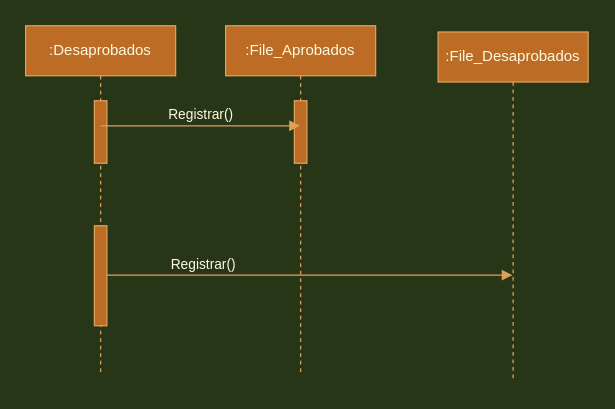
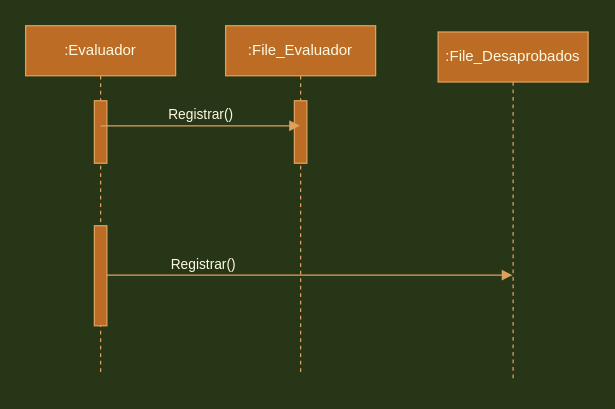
  <mxCell id="0" />
  <mxCell id="1" parent="0" />
  <mxCell id="2" value=":File_Desaprobados" style="shape=umlLifeline;perimeter=lifelinePerimeter;whiteSpace=wrap;html=1;container=1;collapsible=0;recursiveResize=0;outlineConnect=0;rounded=0;sketch=0;fontColor=#FEFAE0;strokeColor=#DDA15E;fillColor=#BC6C25;" vertex="1" parent="1"><mxGeometry x="350" y="25" width="120" height="280" as="geometry" /></mxCell>
- <mxCell id="3" value=":File_Aprobados" style="shape=umlLifeline;perimeter=lifelinePerimeter;whiteSpace=wrap;html=1;container=1;collapsible=0;recursiveResize=0;outlineConnect=0;rounded=0;sketch=0;fontColor=#FEFAE0;strokeColor=#DDA15E;fillColor=#BC6C25;" vertex="1" parent="1"><mxGeometry x="180" y="20" width="120" height="280" as="geometry" /></mxCell>
+ <mxCell id="3" value=":File_Evaluador" style="shape=umlLifeline;perimeter=lifelinePerimeter;whiteSpace=wrap;html=1;container=1;collapsible=0;recursiveResize=0;outlineConnect=0;rounded=0;sketch=0;fontColor=#FEFAE0;strokeColor=#DDA15E;fillColor=#BC6C25;" vertex="1" parent="1"><mxGeometry x="180" y="20" width="120" height="280" as="geometry" /></mxCell>
  <mxCell id="4" value="" style="html=1;points=[];perimeter=orthogonalPerimeter;rounded=0;sketch=0;fontColor=#FEFAE0;strokeColor=#DDA15E;fillColor=#BC6C25;" vertex="1" parent="3"><mxGeometry x="55" y="60" width="10" height="50" as="geometry" /></mxCell>
  <mxCell id="5" value="Registrar()" style="html=1;verticalAlign=bottom;endArrow=block;rounded=1;sketch=0;fontColor=#FEFAE0;strokeColor=#DDA15E;fillColor=#BC6C25;curved=0;labelBackgroundColor=#283618;" edge="1" parent="3" target="2"><mxGeometry x="-0.523" width="80" relative="1" as="geometry"><mxPoint x="-95" y="199.5" as="sourcePoint" /><mxPoint x="64.5" y="199.5" as="targetPoint" /><mxPoint as="offset" /></mxGeometry></mxCell>
- <mxCell id="6" value=":Desaprobados" style="shape=umlLifeline;perimeter=lifelinePerimeter;whiteSpace=wrap;html=1;container=1;collapsible=0;recursiveResize=0;outlineConnect=0;rounded=0;sketch=0;fontColor=#FEFAE0;strokeColor=#DDA15E;fillColor=#BC6C25;" vertex="1" parent="1"><mxGeometry x="20" y="20" width="120" height="280" as="geometry" /></mxCell>
+ <mxCell id="6" value=":Evaluador" style="shape=umlLifeline;perimeter=lifelinePerimeter;whiteSpace=wrap;html=1;container=1;collapsible=0;recursiveResize=0;outlineConnect=0;rounded=0;sketch=0;fontColor=#FEFAE0;strokeColor=#DDA15E;fillColor=#BC6C25;" vertex="1" parent="1"><mxGeometry x="20" y="20" width="120" height="280" as="geometry" /></mxCell>
  <mxCell id="7" value="" style="html=1;points=[];perimeter=orthogonalPerimeter;rounded=0;sketch=0;fontColor=#FEFAE0;strokeColor=#DDA15E;fillColor=#BC6C25;" vertex="1" parent="6"><mxGeometry x="55" y="60" width="10" height="50" as="geometry" /></mxCell>
  <mxCell id="8" value="" style="html=1;points=[];perimeter=orthogonalPerimeter;rounded=0;sketch=0;fontColor=#FEFAE0;strokeColor=#DDA15E;fillColor=#BC6C25;" vertex="1" parent="6"><mxGeometry x="55" y="160" width="10" height="80" as="geometry" /></mxCell>
  <mxCell id="9" value="Registrar()" style="html=1;verticalAlign=bottom;endArrow=block;rounded=1;sketch=0;fontColor=#FEFAE0;strokeColor=#DDA15E;fillColor=#BC6C25;curved=0;labelBackgroundColor=#283618;" edge="1" parent="1" target="3"><mxGeometry width="80" relative="1" as="geometry"><mxPoint x="80" y="100" as="sourcePoint" /><mxPoint x="160" y="100" as="targetPoint" /></mxGeometry></mxCell>
